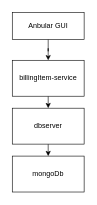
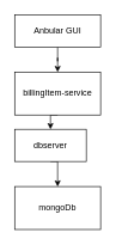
  <mxCell id="0" />
  <mxCell id="1" parent="0" />
  <mxCell id="2" value="mongoDb" style="rounded=0;whiteSpace=wrap;html=1;" vertex="1" parent="1"><mxGeometry x="20" y="260" width="120" height="60" as="geometry" /></mxCell>
  <mxCell id="3" style="edgeStyle=orthogonalEdgeStyle;rounded=0;orthogonalLoop=1;jettySize=auto;html=1;exitX=0.5;exitY=1;exitDx=0;exitDy=0;entryX=0.5;entryY=0;entryDx=0;entryDy=0;" edge="1" parent="1" source="4" target="6"><mxGeometry relative="1" as="geometry" /></mxCell>
  <mxCell id="4" value="billingItem-service" style="rounded=0;whiteSpace=wrap;html=1;" vertex="1" parent="1"><mxGeometry x="20" y="100" width="120" height="60" as="geometry" /></mxCell>
  <mxCell id="5" style="edgeStyle=orthogonalEdgeStyle;rounded=0;orthogonalLoop=1;jettySize=auto;html=1;exitX=0.5;exitY=1;exitDx=0;exitDy=0;entryX=0.5;entryY=0;entryDx=0;entryDy=0;" edge="1" parent="1" source="6" target="2"><mxGeometry relative="1" as="geometry" /></mxCell>
- <mxCell id="6" value="dbserver" style="rounded=0;whiteSpace=wrap;html=1;" vertex="1" parent="1"><mxGeometry x="20" y="180" width="120" height="60" as="geometry" /></mxCell>
+ <mxCell id="6" value="dbserver" style="rounded=0;whiteSpace=wrap;html=1;" vertex="1" parent="1"><mxGeometry x="20" y="180" width="100" height="45" as="geometry" /></mxCell>
  <mxCell id="7" style="edgeStyle=orthogonalEdgeStyle;rounded=0;orthogonalLoop=1;jettySize=auto;html=1;exitX=0.5;exitY=1;exitDx=0;exitDy=0;" edge="1" parent="1" source="8" target="4"><mxGeometry relative="1" as="geometry" /></mxCell>
  <mxCell id="8" value="Anbular GUI" style="rounded=0;whiteSpace=wrap;html=1;" vertex="1" parent="1"><mxGeometry x="20" y="20" width="120" height="45" as="geometry" /></mxCell>
